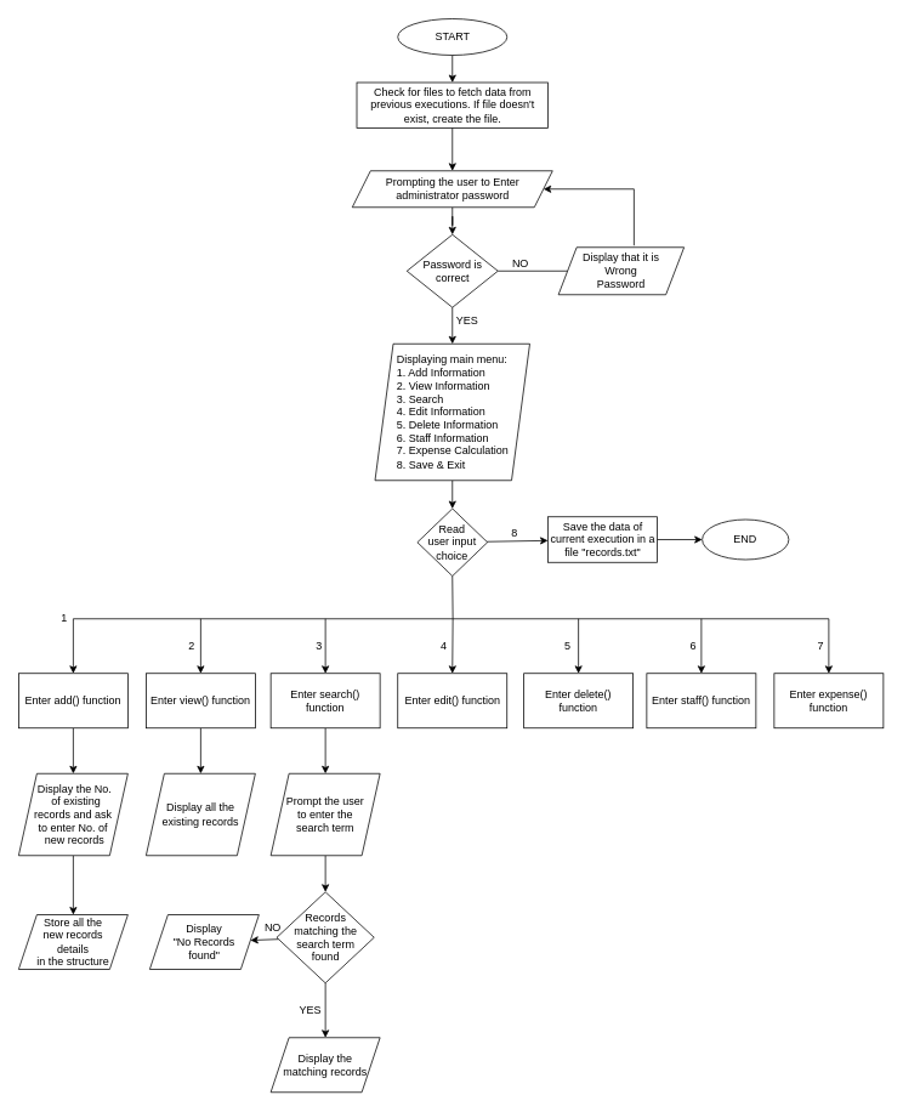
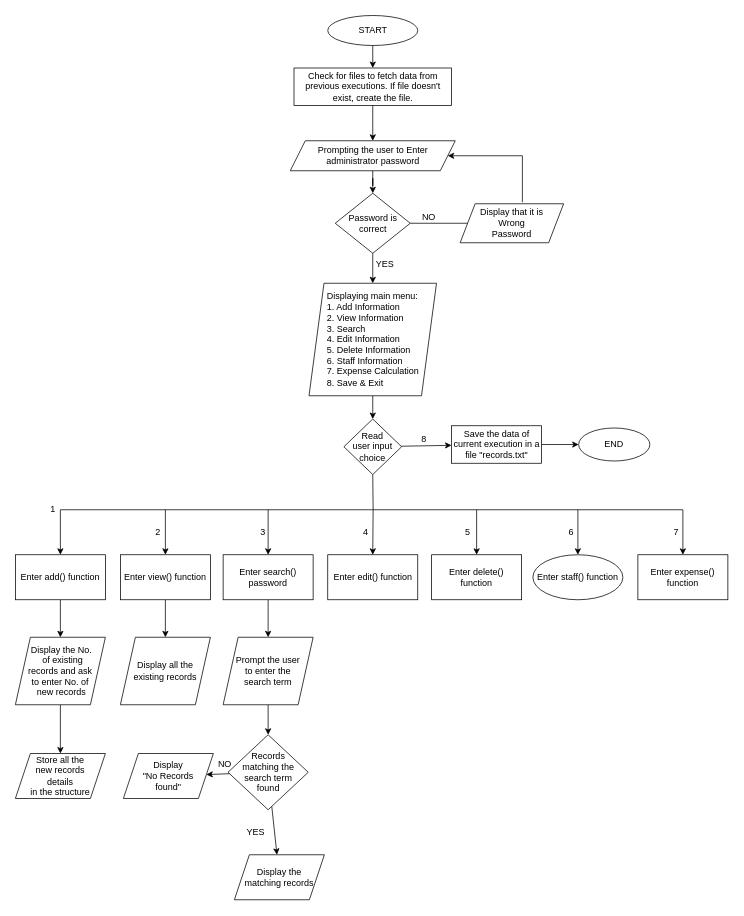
  <mxCell id="0" />
  <mxCell id="1" parent="0" />
  <mxCell id="2" value="START" style="ellipse;whiteSpace=wrap;html=1;" parent="1" vertex="1"><mxGeometry x="436.5" y="20" width="120" height="40" as="geometry" /></mxCell>
  <mxCell id="3" value="" style="endArrow=classic;html=1;rounded=0;exitX=0.5;exitY=1;exitDx=0;exitDy=0;entryX=0.5;entryY=0;entryDx=0;entryDy=0;" parent="1" source="2" target="14" edge="1"><mxGeometry width="50" height="50" relative="1" as="geometry"><mxPoint x="473" y="70" as="sourcePoint" /><mxPoint x="493" y="100" as="targetPoint" /><Array as="points" /></mxGeometry></mxCell>
  <mxCell id="4" value="" style="edgeStyle=orthogonalEdgeStyle;rounded=0;orthogonalLoop=1;jettySize=auto;html=1;" parent="1" source="5" target="8" edge="1"><mxGeometry relative="1" as="geometry" /></mxCell>
  <mxCell id="5" value="Prompting the user to Enter administrator password" style="shape=parallelogram;perimeter=parallelogramPerimeter;whiteSpace=wrap;html=1;fixedSize=1;" parent="1" vertex="1"><mxGeometry x="386.5" y="187" width="220" height="40" as="geometry" /></mxCell>
  <mxCell id="6" value="" style="edgeStyle=orthogonalEdgeStyle;rounded=0;orthogonalLoop=1;jettySize=auto;html=1;" parent="1" source="8" target="10" edge="1"><mxGeometry relative="1" as="geometry" /></mxCell>
  <mxCell id="7" value="" style="edgeStyle=none;rounded=0;orthogonalLoop=1;jettySize=auto;html=1;endArrow=none;" parent="1" source="8" target="21" edge="1"><mxGeometry relative="1" as="geometry" /></mxCell>
  <mxCell id="8" value="Password is correct" style="rhombus;whiteSpace=wrap;html=1;" parent="1" vertex="1"><mxGeometry x="446.5" y="257" width="100" height="80" as="geometry" /></mxCell>
  <mxCell id="9" value="" style="edgeStyle=none;rounded=0;orthogonalLoop=1;jettySize=auto;html=1;entryX=0.5;entryY=0;entryDx=0;entryDy=0;" parent="1" source="10" target="13" edge="1"><mxGeometry relative="1" as="geometry"><mxPoint x="496.667" y="558.333" as="targetPoint" /></mxGeometry></mxCell>
  <mxCell id="10" value="&lt;div style=&quot;text-align: justify&quot;&gt;Displaying main menu:&lt;/div&gt;&lt;div style=&quot;text-align: justify&quot;&gt;1. Add Information&lt;/div&gt;&lt;div style=&quot;text-align: justify&quot;&gt;2. View Information&lt;/div&gt;&lt;div style=&quot;text-align: justify&quot;&gt;&lt;span&gt;3. Search&lt;/span&gt;&lt;/div&gt;&lt;div style=&quot;text-align: justify&quot;&gt;4. Edit Information&lt;/div&gt;&lt;div style=&quot;text-align: justify&quot;&gt;5. Delete Information&lt;/div&gt;&lt;div style=&quot;text-align: justify&quot;&gt;6. Staff Information&lt;/div&gt;&lt;div style=&quot;text-align: justify&quot;&gt;&lt;span&gt;7. Expense Calculation&lt;/span&gt;&lt;/div&gt;&lt;div style=&quot;text-align: justify&quot;&gt;8. Save &amp;amp; Exit&lt;/div&gt;" style="shape=parallelogram;perimeter=parallelogramPerimeter;whiteSpace=wrap;html=1;fixedSize=1;align=center;" parent="1" vertex="1"><mxGeometry x="411.5" y="377" width="170" height="150" as="geometry" /></mxCell>
  <mxCell id="11" value="YES" style="text;html=1;strokeColor=none;fillColor=none;align=center;verticalAlign=middle;whiteSpace=wrap;rounded=0;" parent="1" vertex="1"><mxGeometry x="483" y="337" width="60" height="30" as="geometry" /></mxCell>
  <mxCell id="12" value="" style="edgeStyle=none;rounded=0;orthogonalLoop=1;jettySize=auto;html=1;" parent="1" source="13" target="17" edge="1"><mxGeometry relative="1" as="geometry" /></mxCell>
  <mxCell id="13" value="Read&lt;br&gt;user input&lt;br&gt;choice" style="rhombus;whiteSpace=wrap;html=1;" parent="1" vertex="1"><mxGeometry x="458" y="558" width="77" height="74" as="geometry" /></mxCell>
  <mxCell id="14" value="Check for files to fetch data from previous executions. If file doesn't exist, create the file." style="rounded=0;whiteSpace=wrap;html=1;" parent="1" vertex="1"><mxGeometry x="391.5" y="90" width="210" height="50" as="geometry" /></mxCell>
  <mxCell id="15" value="" style="endArrow=classic;html=1;rounded=0;exitX=0.5;exitY=1;exitDx=0;exitDy=0;" parent="1" source="14" target="5" edge="1"><mxGeometry width="50" height="50" relative="1" as="geometry"><mxPoint x="463" y="330" as="sourcePoint" /><mxPoint x="513" y="280" as="targetPoint" /></mxGeometry></mxCell>
  <mxCell id="16" value="" style="edgeStyle=none;rounded=0;orthogonalLoop=1;jettySize=auto;html=1;" parent="1" source="17" target="18" edge="1"><mxGeometry relative="1" as="geometry" /></mxCell>
  <mxCell id="17" value="Save the data of current execution in a file &quot;records.txt&quot;" style="whiteSpace=wrap;html=1;" parent="1" vertex="1"><mxGeometry x="601.5" y="567" width="120" height="50" as="geometry" /></mxCell>
  <mxCell id="18" value="END" style="ellipse;whiteSpace=wrap;html=1;" parent="1" vertex="1"><mxGeometry x="771" y="570" width="95" height="44" as="geometry" /></mxCell>
  <mxCell id="19" value="8" style="text;html=1;strokeColor=none;fillColor=none;align=center;verticalAlign=middle;whiteSpace=wrap;rounded=0;" parent="1" vertex="1"><mxGeometry x="535" y="570" width="60" height="30" as="geometry" /></mxCell>
  <mxCell id="20" value="" style="edgeStyle=none;rounded=0;orthogonalLoop=1;jettySize=auto;html=1;entryX=1;entryY=0.5;entryDx=0;entryDy=0;" parent="1" target="5" edge="1"><mxGeometry relative="1" as="geometry"><mxPoint x="696" y="269" as="sourcePoint" /><mxPoint x="682" y="199" as="targetPoint" /><Array as="points"><mxPoint x="696" y="207" /></Array></mxGeometry></mxCell>
  <mxCell id="21" value="Display that it is&lt;br&gt;Wrong&lt;br&gt;Password" style="shape=parallelogram;perimeter=parallelogramPerimeter;whiteSpace=wrap;html=1;fixedSize=1;" parent="1" vertex="1"><mxGeometry x="613" y="271" width="138" height="52" as="geometry" /></mxCell>
  <mxCell id="22" value="NO" style="text;html=1;align=center;verticalAlign=middle;resizable=0;points=[];autosize=1;strokeColor=none;fillColor=none;" parent="1" vertex="1"><mxGeometry x="556" y="279" width="30" height="20" as="geometry" /></mxCell>
  <mxCell id="23" value="" style="endArrow=none;html=1;rounded=0;entryX=0.5;entryY=1;entryDx=0;entryDy=0;" parent="1" target="13" edge="1"><mxGeometry width="50" height="50" relative="1" as="geometry"><mxPoint x="497" y="679" as="sourcePoint" /><mxPoint x="521" y="649" as="targetPoint" /></mxGeometry></mxCell>
  <mxCell id="24" value="" style="endArrow=none;html=1;rounded=0;" parent="1" edge="1"><mxGeometry width="50" height="50" relative="1" as="geometry"><mxPoint x="80" y="679" as="sourcePoint" /><mxPoint x="910" y="679" as="targetPoint" /></mxGeometry></mxCell>
  <mxCell id="25" value="" style="endArrow=classic;html=1;rounded=0;entryX=0.5;entryY=0;entryDx=0;entryDy=0;" parent="1" target="28" edge="1"><mxGeometry width="50" height="50" relative="1" as="geometry"><mxPoint x="80" y="679" as="sourcePoint" /><mxPoint x="80" y="739" as="targetPoint" /></mxGeometry></mxCell>
  <mxCell id="26" value="" style="endArrow=classic;html=1;rounded=0;entryX=0.5;entryY=0;entryDx=0;entryDy=0;" parent="1" target="30" edge="1"><mxGeometry width="50" height="50" relative="1" as="geometry"><mxPoint x="220" y="679" as="sourcePoint" /><mxPoint x="250" y="739" as="targetPoint" /><Array as="points" /></mxGeometry></mxCell>
  <mxCell id="27" value="" style="edgeStyle=none;rounded=0;orthogonalLoop=1;jettySize=auto;html=1;fontColor=#3399FF;" parent="1" source="28" target="50" edge="1"><mxGeometry relative="1" as="geometry" /></mxCell>
  <mxCell id="28" value="Enter add() function" style="rounded=0;whiteSpace=wrap;html=1;" parent="1" vertex="1"><mxGeometry x="20" y="739" width="120" height="60" as="geometry" /></mxCell>
  <mxCell id="29" value="" style="edgeStyle=none;rounded=0;orthogonalLoop=1;jettySize=auto;html=1;fontColor=#3399FF;" edge="1" parent="1" source="30" target="51"><mxGeometry relative="1" as="geometry" /></mxCell>
  <mxCell id="30" value="Enter view() function" style="rounded=0;whiteSpace=wrap;html=1;" parent="1" vertex="1"><mxGeometry x="160" y="739" width="120" height="60" as="geometry" /></mxCell>
  <mxCell id="31" value="" style="endArrow=classic;html=1;rounded=0;entryX=0.5;entryY=0;entryDx=0;entryDy=0;" parent="1" target="33" edge="1"><mxGeometry width="50" height="50" relative="1" as="geometry"><mxPoint x="357" y="679" as="sourcePoint" /><mxPoint x="357" y="749" as="targetPoint" /></mxGeometry></mxCell>
  <mxCell id="32" value="" style="edgeStyle=none;rounded=0;orthogonalLoop=1;jettySize=auto;html=1;fontColor=#3399FF;" edge="1" parent="1" source="33" target="53"><mxGeometry relative="1" as="geometry" /></mxCell>
- <mxCell id="33" value="Enter search()&lt;br&gt;function" style="rounded=0;whiteSpace=wrap;html=1;" parent="1" vertex="1"><mxGeometry x="297" y="739" width="120" height="60" as="geometry" /></mxCell>
+ <mxCell id="33" value="Enter search()&lt;br&gt;password" style="rounded=0;whiteSpace=wrap;html=1;" parent="1" vertex="1"><mxGeometry x="297" y="739" width="120" height="60" as="geometry" /></mxCell>
  <mxCell id="34" value="" style="endArrow=classic;html=1;rounded=0;entryX=0.5;entryY=0;entryDx=0;entryDy=0;" parent="1" target="35" edge="1"><mxGeometry width="50" height="50" relative="1" as="geometry"><mxPoint x="497" y="679" as="sourcePoint" /><mxPoint x="486.5" y="759" as="targetPoint" /></mxGeometry></mxCell>
  <mxCell id="35" value="Enter edit() function" style="rounded=0;whiteSpace=wrap;html=1;" parent="1" vertex="1"><mxGeometry x="436.5" y="739" width="120" height="60" as="geometry" /></mxCell>
  <mxCell id="36" value="" style="endArrow=classic;html=1;rounded=0;entryX=0.5;entryY=0;entryDx=0;entryDy=0;" parent="1" target="37" edge="1"><mxGeometry width="50" height="50" relative="1" as="geometry"><mxPoint x="635" y="679" as="sourcePoint" /><mxPoint x="601.5" y="779" as="targetPoint" /></mxGeometry></mxCell>
  <mxCell id="37" value="Enter delete() function" style="rounded=0;whiteSpace=wrap;html=1;" parent="1" vertex="1"><mxGeometry x="575" y="739" width="120" height="60" as="geometry" /></mxCell>
- <mxCell id="38" value="Enter staff() function" style="rounded=0;whiteSpace=wrap;html=1;" parent="1" vertex="1"><mxGeometry x="710" y="739" width="120" height="60" as="geometry" /></mxCell>
+ <mxCell id="38" value="Enter staff() function" style="ellipse;whiteSpace=wrap;html=1;" parent="1" vertex="1"><mxGeometry x="710" y="739" width="120" height="60" as="geometry" /></mxCell>
  <mxCell id="39" value="" style="endArrow=classic;html=1;rounded=0;entryX=0.5;entryY=0;entryDx=0;entryDy=0;" parent="1" target="38" edge="1"><mxGeometry width="50" height="50" relative="1" as="geometry"><mxPoint x="770" y="679" as="sourcePoint" /><mxPoint x="736.5" y="779" as="targetPoint" /></mxGeometry></mxCell>
  <mxCell id="40" value="Enter expense()&lt;br&gt;function" style="rounded=0;whiteSpace=wrap;html=1;" parent="1" vertex="1"><mxGeometry x="850" y="739" width="120" height="60" as="geometry" /></mxCell>
  <mxCell id="41" value="" style="endArrow=classic;html=1;rounded=0;entryX=0.5;entryY=0;entryDx=0;entryDy=0;" parent="1" target="40" edge="1"><mxGeometry width="50" height="50" relative="1" as="geometry"><mxPoint x="910" y="679" as="sourcePoint" /><mxPoint x="876.5" y="779" as="targetPoint" /></mxGeometry></mxCell>
  <mxCell id="42" value="1" style="text;html=1;align=center;verticalAlign=middle;resizable=0;points=[];autosize=1;strokeColor=none;fillColor=none;" parent="1" vertex="1"><mxGeometry x="60" y="669" width="20" height="20" as="geometry" /></mxCell>
  <mxCell id="43" value="2" style="text;html=1;align=center;verticalAlign=middle;resizable=0;points=[];autosize=1;strokeColor=none;fillColor=none;" parent="1" vertex="1"><mxGeometry x="200" y="699" width="20" height="20" as="geometry" /></mxCell>
  <mxCell id="44" value="3" style="text;html=1;align=center;verticalAlign=middle;resizable=0;points=[];autosize=1;strokeColor=none;fillColor=none;" parent="1" vertex="1"><mxGeometry x="340" y="699" width="20" height="20" as="geometry" /></mxCell>
  <mxCell id="45" value="4" style="text;html=1;align=center;verticalAlign=middle;resizable=0;points=[];autosize=1;strokeColor=none;fillColor=none;" parent="1" vertex="1"><mxGeometry x="477" y="699" width="20" height="20" as="geometry" /></mxCell>
  <mxCell id="46" value="5" style="text;html=1;align=center;verticalAlign=middle;resizable=0;points=[];autosize=1;strokeColor=none;fillColor=none;" parent="1" vertex="1"><mxGeometry x="613" y="699" width="20" height="20" as="geometry" /></mxCell>
  <mxCell id="47" value="6" style="text;html=1;align=center;verticalAlign=middle;resizable=0;points=[];autosize=1;strokeColor=none;fillColor=none;" parent="1" vertex="1"><mxGeometry x="751" y="699" width="20" height="20" as="geometry" /></mxCell>
  <mxCell id="48" value="7" style="text;html=1;align=center;verticalAlign=middle;resizable=0;points=[];autosize=1;strokeColor=none;fillColor=none;" parent="1" vertex="1"><mxGeometry x="890.5" y="699" width="20" height="20" as="geometry" /></mxCell>
  <mxCell id="49" value="" style="edgeStyle=none;rounded=0;orthogonalLoop=1;jettySize=auto;html=1;fontColor=#3399FF;entryX=0.5;entryY=0;entryDx=0;entryDy=0;" edge="1" parent="1" source="50" target="59"><mxGeometry relative="1" as="geometry"><mxPoint x="80" y="1009" as="targetPoint" /></mxGeometry></mxCell>
  <mxCell id="50" value="&lt;div&gt;&lt;span&gt;&amp;nbsp;Display the No. &lt;br&gt;&amp;nbsp; of existing &lt;br&gt;records and ask &lt;br&gt;to enter No. of&lt;br&gt;&amp;nbsp;new records&lt;/span&gt;&lt;/div&gt;" style="shape=parallelogram;perimeter=parallelogramPerimeter;whiteSpace=wrap;html=1;fixedSize=1;rounded=0;align=center;" parent="1" vertex="1"><mxGeometry x="20" y="849" width="120" height="90" as="geometry" /></mxCell>
  <mxCell id="51" value="Display all the existing records" style="shape=parallelogram;perimeter=parallelogramPerimeter;whiteSpace=wrap;html=1;fixedSize=1;rounded=0;" vertex="1" parent="1"><mxGeometry x="160" y="849" width="120" height="90" as="geometry" /></mxCell>
  <mxCell id="52" value="" style="edgeStyle=none;rounded=0;orthogonalLoop=1;jettySize=auto;html=1;fontColor=#3399FF;" edge="1" parent="1" source="53" target="56"><mxGeometry relative="1" as="geometry" /></mxCell>
  <mxCell id="53" value="Prompt the user &lt;br&gt;to enter the &lt;br&gt;search term" style="shape=parallelogram;perimeter=parallelogramPerimeter;whiteSpace=wrap;html=1;fixedSize=1;rounded=0;align=center;" vertex="1" parent="1"><mxGeometry x="297" y="849" width="120" height="90" as="geometry" /></mxCell>
  <mxCell id="54" value="" style="edgeStyle=none;rounded=0;orthogonalLoop=1;jettySize=auto;html=1;fontColor=#3399FF;" edge="1" parent="1" source="56" target="57"><mxGeometry relative="1" as="geometry" /></mxCell>
  <mxCell id="55" value="" style="edgeStyle=none;rounded=0;orthogonalLoop=1;jettySize=auto;html=1;fontColor=#000000;" edge="1" parent="1" source="56" target="60"><mxGeometry relative="1" as="geometry" /></mxCell>
  <mxCell id="56" value="Records &lt;br&gt;matching the search term &lt;br&gt;found" style="rhombus;whiteSpace=wrap;html=1;rounded=0;" vertex="1" parent="1"><mxGeometry x="303.5" y="979" width="107" height="100" as="geometry" /></mxCell>
  <mxCell id="57" value="Display&lt;br&gt;&quot;No Records &lt;br&gt;found&quot;" style="shape=parallelogram;perimeter=parallelogramPerimeter;whiteSpace=wrap;html=1;fixedSize=1;rounded=0;" vertex="1" parent="1"><mxGeometry x="164" y="1004" width="120" height="60" as="geometry" /></mxCell>
  <mxCell id="58" value="&lt;font color=&quot;#000000&quot;&gt;NO&lt;/font&gt;" style="text;html=1;align=center;verticalAlign=middle;resizable=0;points=[];autosize=1;strokeColor=none;fillColor=none;fontColor=#3399FF;" vertex="1" parent="1"><mxGeometry x="284" y="1009" width="30" height="20" as="geometry" /></mxCell>
  <mxCell id="59" value="&lt;div&gt;Store all the &lt;br&gt;new records &lt;br&gt;details&lt;/div&gt;&lt;div&gt;in&amp;nbsp;the structure&lt;/div&gt;" style="shape=parallelogram;perimeter=parallelogramPerimeter;whiteSpace=wrap;html=1;fixedSize=1;rounded=0;fontColor=#000000;" vertex="1" parent="1"><mxGeometry x="20" y="1004" width="120" height="60" as="geometry" /></mxCell>
- <mxCell id="60" value="Display the &lt;br&gt;matching records" style="shape=parallelogram;perimeter=parallelogramPerimeter;whiteSpace=wrap;html=1;fixedSize=1;rounded=0;" vertex="1" parent="1"><mxGeometry x="297" y="1139" width="120" height="60" as="geometry" /></mxCell>
+ <mxCell id="60" value="Display the &lt;br&gt;matching records" style="shape=parallelogram;perimeter=parallelogramPerimeter;whiteSpace=wrap;html=1;fixedSize=1;rounded=0;" vertex="1" parent="1"><mxGeometry x="312" y="1139" width="120" height="60" as="geometry" /></mxCell>
  <mxCell id="61" value="YES" style="text;html=1;align=center;verticalAlign=middle;resizable=0;points=[];autosize=1;strokeColor=none;fillColor=none;fontColor=#000000;" vertex="1" parent="1"><mxGeometry x="320" y="1099" width="40" height="20" as="geometry" /></mxCell>
